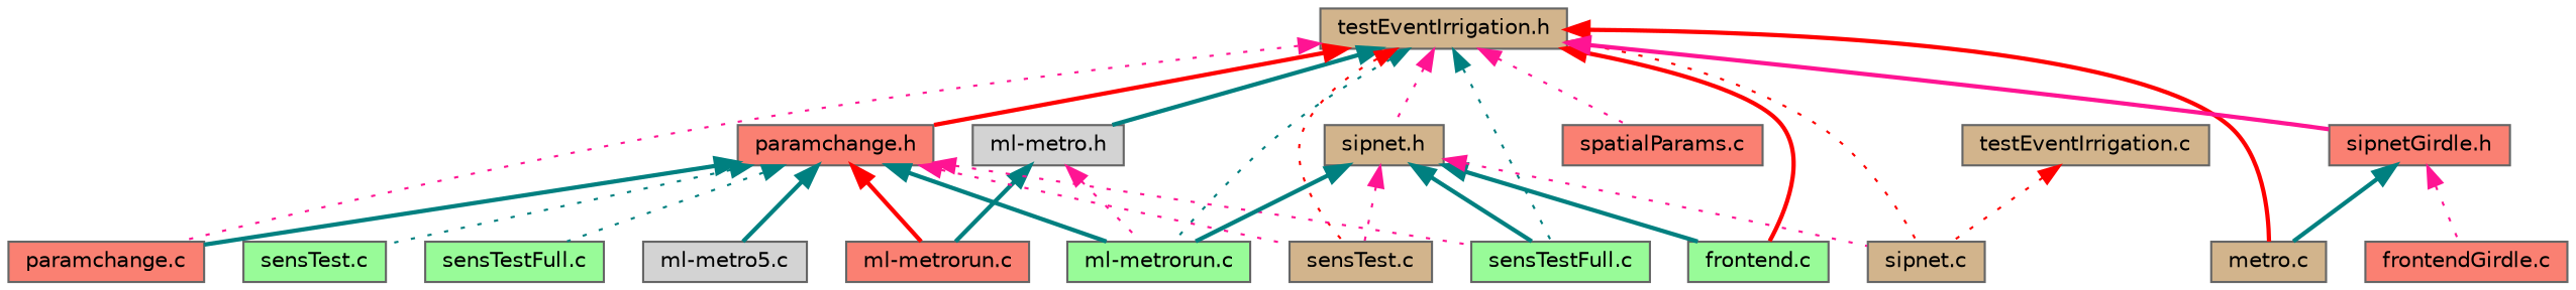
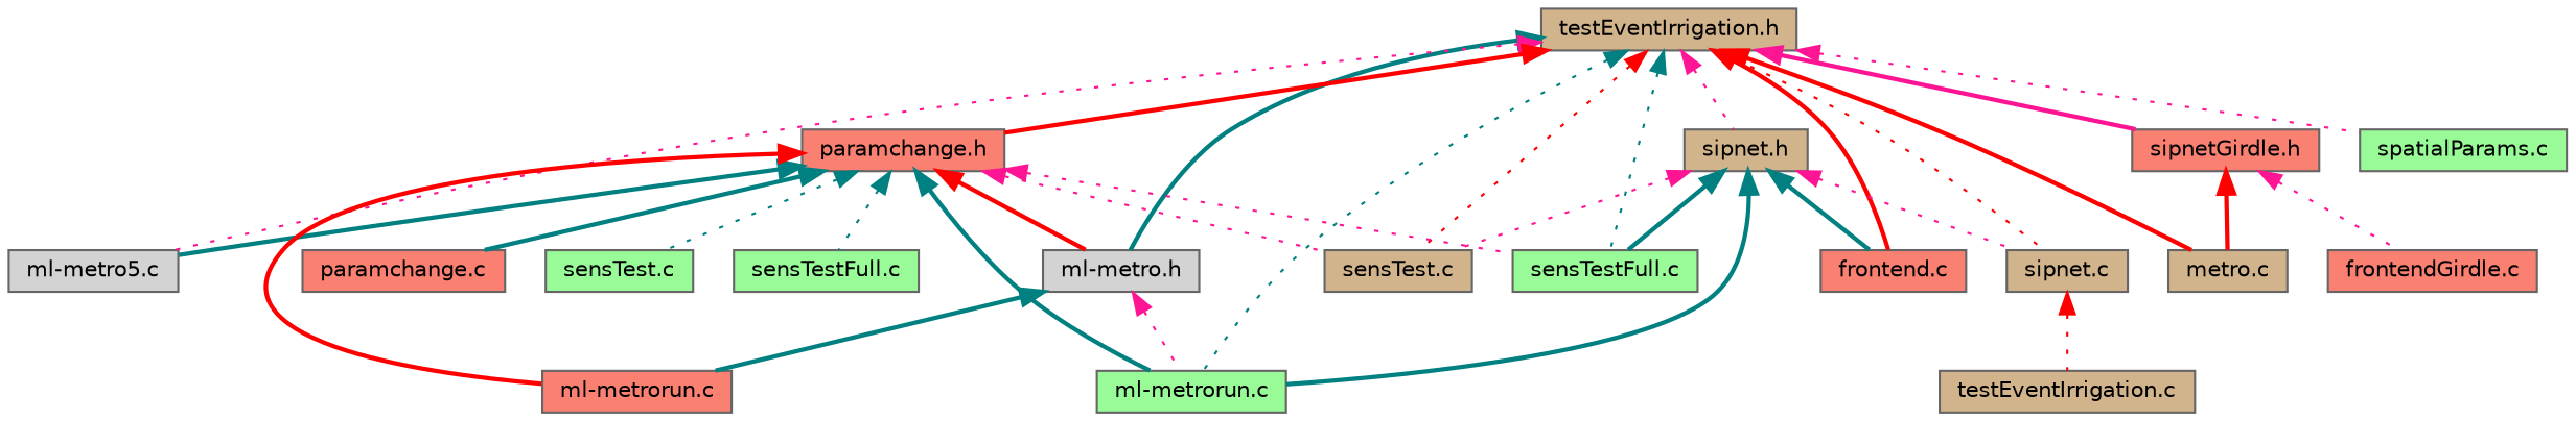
  digraph {
    node [color=grey40 fillcolor=tan fontname=Helvetica fontsize=10 shape=box style=filled]
    edge [color=teal dir=back fontname=Helvetica fontsize=10 labelfontname=Helvetica labelfontsize=10 style=dotted]
    n1 [color=gray40 fontcolor=black height=0.2 label="testEventIrrigation.h" width=0.4]
-   n2 [fillcolor=palegreen height=0.2 label="frontend.c" width=0.4]
+   n2 [fillcolor=salmon height=0.2 label="frontend.c" width=0.4]
    n3 [fillcolor=lightgrey height=0.2 label="ml-metro.h" width=0.4]
    n4 [fillcolor=palegreen height=0.2 label="ml-metrorun.c" width=0.4]
    n5 [fillcolor=lightgrey height=0.2 label="ml-metro5.c" width=0.4]
    n6 [fillcolor=salmon height=0.2 label="paramchange.h" width=0.4]
    n7 [height=0.2 label="sensTest.c" width=0.4]
    n8 [fillcolor=palegreen height=0.2 label="sensTestFull.c" width=0.4]
    n9 [height=0.2 label="sipnet.c" width=0.4]
    n10 [height=0.2 label="sipnet.h" width=0.4]
    n11 [height=0.2 label="metro.c" width=0.4]
    n12 [fillcolor=salmon height=0.2 label="sipnetGirdle.h" width=0.4]
-   n13 [fillcolor=salmon height=0.2 label="spatialParams.c" width=0.4]
+   n13 [fillcolor=palegreen height=0.2 label="spatialParams.c" width=0.4]
    n14 [fillcolor=salmon height=0.2 label="ml-metrorun.c" width=0.4]
    n15 [fillcolor=salmon height=0.2 label="paramchange.c" width=0.4]
    n16 [fillcolor=palegreen height=0.2 label="sensTest.c" width=0.4]
    n17 [fillcolor=palegreen height=0.2 label="sensTestFull.c" width=0.4]
    n18 [height=0.2 label="testEventIrrigation.c" width=0.4]
    n19 [fillcolor=salmon height=0.2 label="frontendGirdle.c" width=0.4]
    n1 -> n2 [color=red style=bold]
    n1 -> n3 [style=bold]
    n1 -> n4
-   n1 -> n15 [color=deeppink]
+   n1 -> n5 [color=deeppink]
    n1 -> n6 [color=red style=bold]
    n1 -> n7 [color=red]
    n1 -> n8
    n1 -> n9 [color=red]
    n1 -> n10 [color=deeppink]
    n1 -> n11 [color=red style=bold]
    n1 -> n12 [color=deeppink style=bold]
    n1 -> n13 [color=deeppink]
    n3 -> n4 [color=deeppink]
    n3 -> n14 [style=bold]
+   n6 -> n3 [color=red style=bold]
    n6 -> n4 [style=bold]
    n6 -> n5 [style=bold]
    n6 -> n7 [color=deeppink]
    n6 -> n8 [color=deeppink]
    n6 -> n14 [color=red style=bold]
    n6 -> n15 [style=bold]
    n6 -> n16
    n6 -> n17
-   n18 -> n9 [color=red]
+   n9 -> n18 [color=red]
    n10 -> n2 [style=bold]
    n10 -> n4 [style=bold]
    n10 -> n7 [color=deeppink]
    n10 -> n8 [style=bold]
    n10 -> n9 [color=deeppink]
-   n12 -> n11 [style=bold]
+   n12 -> n11 [color=red style=bold]
    n12 -> n19 [color=deeppink]
  }
